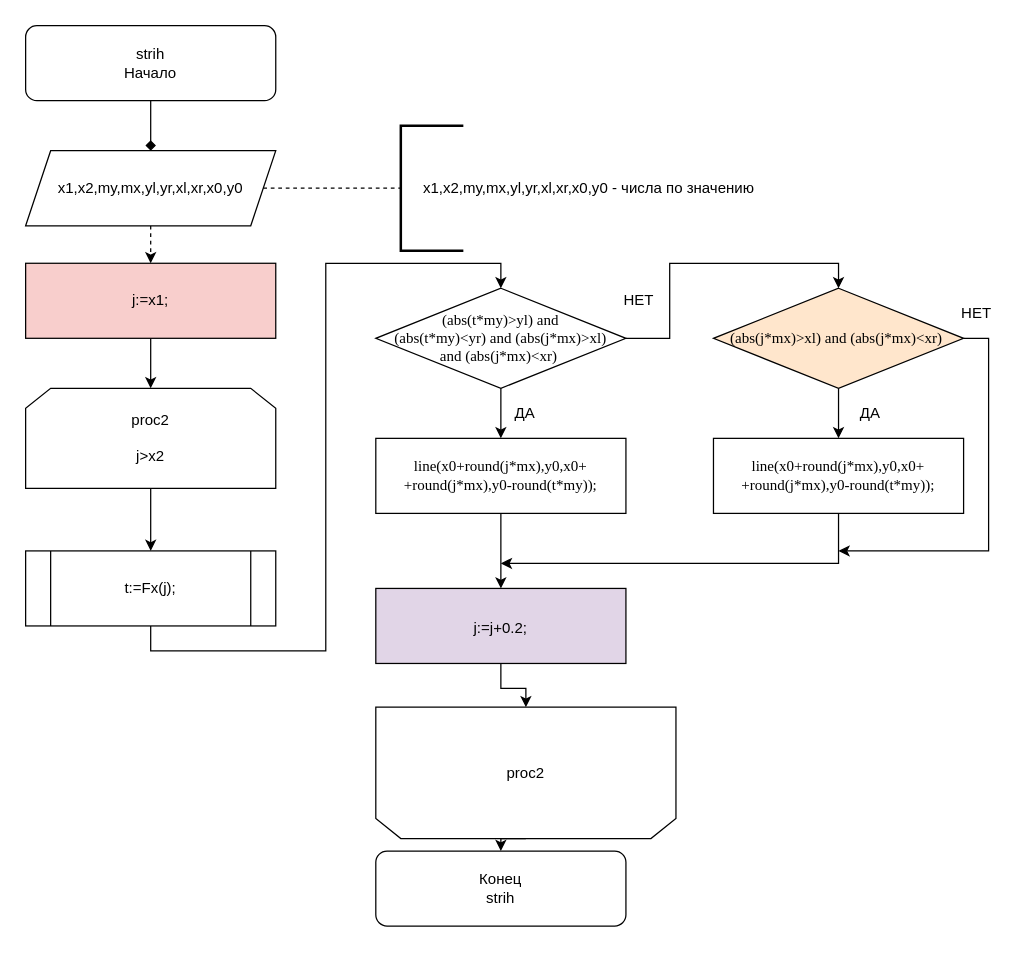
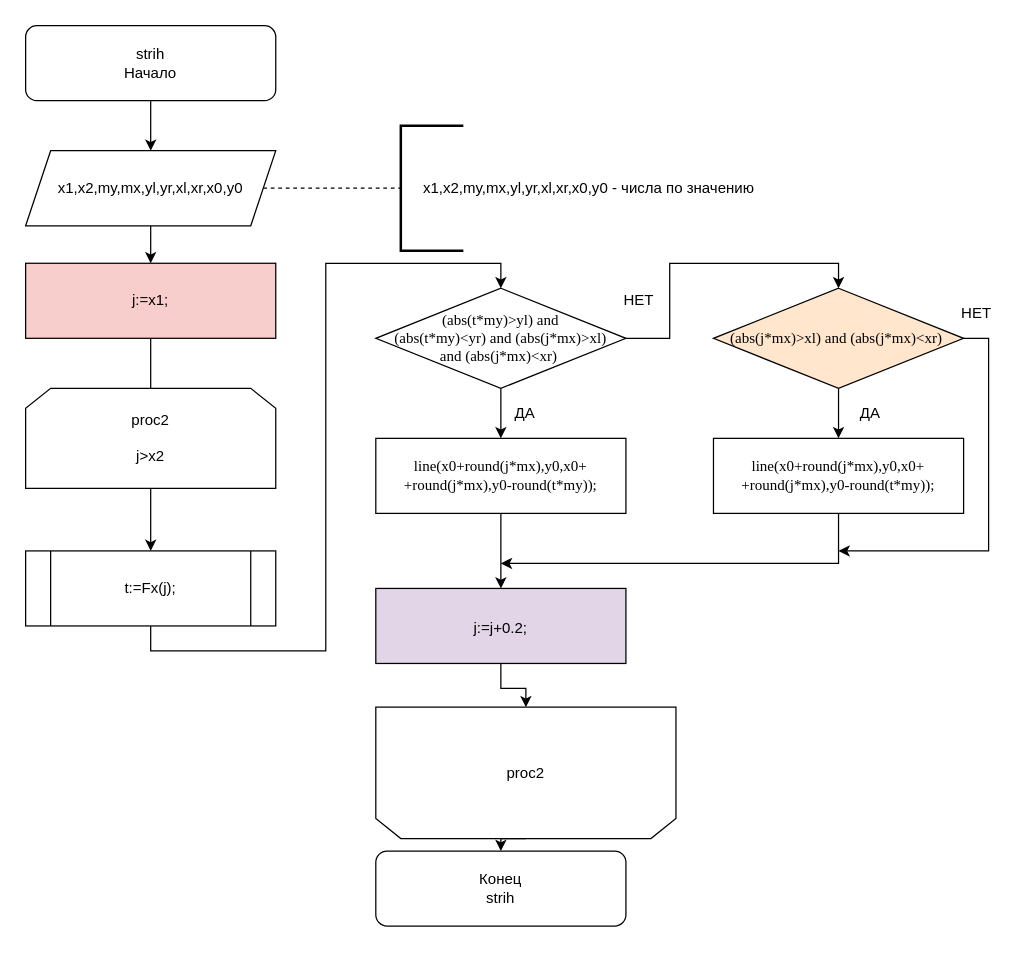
  <mxCell id="0" />
  <mxCell id="1" parent="0" />
  <mxCell id="2" style="edgeStyle=orthogonalEdgeStyle;rounded=0;orthogonalLoop=1;jettySize=auto;html=1;exitX=0.5;exitY=1;exitDx=0;exitDy=0;entryX=0.5;entryY=0;entryDx=0;entryDy=0;" parent="1" edge="1"><mxGeometry relative="1" as="geometry"><mxPoint x="220" y="410" as="sourcePoint" /></mxGeometry></mxCell>
- <mxCell id="3" style="edgeStyle=orthogonalEdgeStyle;rounded=0;orthogonalLoop=1;jettySize=auto;html=1;exitX=0.5;exitY=1;exitDx=0;exitDy=0;entryX=0.5;entryY=0;entryDx=0;entryDy=0;endArrow=diamond;" edge="1" parent="1" source="4" target="6"><mxGeometry relative="1" as="geometry" /></mxCell>
+ <mxCell id="3" style="edgeStyle=orthogonalEdgeStyle;rounded=0;orthogonalLoop=1;jettySize=auto;html=1;exitX=0.5;exitY=1;exitDx=0;exitDy=0;entryX=0.5;entryY=0;entryDx=0;entryDy=0;" edge="1" parent="1" source="4" target="6"><mxGeometry relative="1" as="geometry" /></mxCell>
  <mxCell id="4" value="strih&lt;br&gt;Начало" style="rounded=1;whiteSpace=wrap;html=1;" vertex="1" parent="1"><mxGeometry width="200" height="60" as="geometry" x="20" y="20" /></mxCell>
- <mxCell id="5" style="edgeStyle=orthogonalEdgeStyle;rounded=0;orthogonalLoop=1;jettySize=auto;html=1;exitX=0.5;exitY=1;exitDx=0;exitDy=0;entryX=0.5;entryY=0;entryDx=0;entryDy=0;dashed=1;" edge="1" parent="1" source="6" target="11"><mxGeometry relative="1" as="geometry" /></mxCell>
+ <mxCell id="5" style="edgeStyle=orthogonalEdgeStyle;rounded=0;orthogonalLoop=1;jettySize=auto;html=1;exitX=0.5;exitY=1;exitDx=0;exitDy=0;entryX=0.5;entryY=0;entryDx=0;entryDy=0;" edge="1" parent="1" source="6" target="11"><mxGeometry relative="1" as="geometry" /></mxCell>
  <mxCell id="6" value="x1,x2,my,mx,yl,yr,xl,xr,x0,y0" style="shape=parallelogram;perimeter=parallelogramPerimeter;whiteSpace=wrap;html=1;fixedSize=1;" vertex="1" parent="1"><mxGeometry y="120" width="200" height="60" as="geometry" x="20" /></mxCell>
  <mxCell id="7" value="" style="endArrow=none;dashed=1;html=1;exitX=1;exitY=0.5;exitDx=0;exitDy=0;" edge="1" parent="1" source="6"><mxGeometry width="50" height="50" relative="1" as="geometry"><mxPoint x="270" y="170" as="sourcePoint" /><mxPoint x="320" y="150" as="targetPoint" /></mxGeometry></mxCell>
  <mxCell id="8" value="" style="strokeWidth=2;html=1;shape=mxgraph.flowchart.annotation_1;align=left;pointerEvents=1;" vertex="1" parent="1"><mxGeometry x="320" y="100" width="50" height="100" as="geometry" /></mxCell>
  <mxCell id="9" value="&lt;span&gt;x1,x2,my,mx,yl,yr,xl,xr,x0,y0 - числа по значению&lt;/span&gt;" style="text;html=1;align=center;verticalAlign=middle;resizable=0;points=[];autosize=1;" vertex="1" parent="1"><mxGeometry x="330" y="140" width="280" height="20" as="geometry" /></mxCell>
- <mxCell id="10" style="edgeStyle=orthogonalEdgeStyle;rounded=0;orthogonalLoop=1;jettySize=auto;html=1;exitX=0.5;exitY=1;exitDx=0;exitDy=0;entryX=0.5;entryY=0;entryDx=0;entryDy=0;" edge="1" parent="1" source="11" target="13"><mxGeometry relative="1" as="geometry" /></mxCell>
+ <mxCell id="10" style="edgeStyle=orthogonalEdgeStyle;rounded=0;orthogonalLoop=1;jettySize=auto;html=1;exitX=0.5;exitY=1;exitDx=0;exitDy=0;entryX=0.5;entryY=0;entryDx=0;entryDy=0;endArrow=none;" edge="1" parent="1" source="11" target="13"><mxGeometry relative="1" as="geometry" /></mxCell>
  <mxCell id="11" value="j:=x1;" style="rounded=0;whiteSpace=wrap;html=1;fillColor=#f8cecc;" vertex="1" parent="1"><mxGeometry y="210" width="200" height="60" as="geometry" x="20" /></mxCell>
  <mxCell id="12" style="edgeStyle=orthogonalEdgeStyle;rounded=0;orthogonalLoop=1;jettySize=auto;html=1;exitX=0.5;exitY=1;exitDx=0;exitDy=0;entryX=0.5;entryY=0;entryDx=0;entryDy=0;" edge="1" parent="1" source="13" target="15"><mxGeometry relative="1" as="geometry" /></mxCell>
  <mxCell id="13" value="proc2&lt;br&gt;&lt;br&gt;j&amp;gt;x2" style="shape=loopLimit;whiteSpace=wrap;html=1;" vertex="1" parent="1"><mxGeometry y="310" width="200" height="80" as="geometry" x="20" /></mxCell>
  <mxCell id="14" style="edgeStyle=orthogonalEdgeStyle;rounded=0;orthogonalLoop=1;jettySize=auto;html=1;exitX=0.5;exitY=1;exitDx=0;exitDy=0;entryX=0.5;entryY=0;entryDx=0;entryDy=0;" edge="1" parent="1" source="15" target="18"><mxGeometry relative="1" as="geometry" /></mxCell>
  <mxCell id="15" value="t:=Fx(j);" style="shape=process;whiteSpace=wrap;html=1;backgroundOutline=1;" vertex="1" parent="1"><mxGeometry y="440" width="200" height="60" as="geometry" x="20" /></mxCell>
  <mxCell id="16" style="edgeStyle=orthogonalEdgeStyle;rounded=0;orthogonalLoop=1;jettySize=auto;html=1;exitX=0.5;exitY=1;exitDx=0;exitDy=0;" edge="1" parent="1" source="18" target="20"><mxGeometry relative="1" as="geometry" /></mxCell>
  <mxCell id="17" style="edgeStyle=orthogonalEdgeStyle;rounded=0;orthogonalLoop=1;jettySize=auto;html=1;exitX=1;exitY=0.5;exitDx=0;exitDy=0;entryX=0.5;entryY=0;entryDx=0;entryDy=0;" edge="1" parent="1" source="18" target="26"><mxGeometry relative="1" as="geometry" /></mxCell>
  <mxCell id="18" value="&lt;span lang=&quot;EN-US&quot; style=&quot;font-family: &amp;#34;times new roman&amp;#34; , serif&quot;&gt;&lt;font style=&quot;font-size: 12px&quot;&gt;(abs(t*my)&amp;gt;yl) and &lt;br&gt;(abs(t*my)&amp;lt;yr) and (abs(j*mx)&amp;gt;xl) &lt;br&gt;and (abs(j*mx)&amp;lt;xr)&amp;nbsp;&lt;/font&gt;&lt;/span&gt;" style="rhombus;whiteSpace=wrap;html=1;" vertex="1" parent="1"><mxGeometry x="300" y="230" width="200" height="80" as="geometry" /></mxCell>
  <mxCell id="19" style="edgeStyle=orthogonalEdgeStyle;rounded=0;orthogonalLoop=1;jettySize=auto;html=1;exitX=0.5;exitY=1;exitDx=0;exitDy=0;entryX=0.5;entryY=0;entryDx=0;entryDy=0;" edge="1" parent="1" source="20" target="23"><mxGeometry relative="1" as="geometry" /></mxCell>
  <mxCell id="20" value="&lt;span lang=&quot;EN-US&quot; style=&quot;font-family: &amp;#34;times new roman&amp;#34; , serif&quot;&gt;&lt;font style=&quot;font-size: 12px&quot;&gt;line(x0+round(j*mx),y0,x0+&lt;br&gt;+round(j*mx),y0-round(t*my));&lt;/font&gt;&lt;/span&gt;" style="rounded=0;whiteSpace=wrap;html=1;" vertex="1" parent="1"><mxGeometry x="300" y="350" width="200" height="60" as="geometry" /></mxCell>
  <mxCell id="21" value="ДА" style="text;html=1;align=center;verticalAlign=middle;resizable=0;points=[];autosize=1;" vertex="1" parent="1"><mxGeometry x="404" y="320" width="30" height="20" as="geometry" /></mxCell>
  <mxCell id="22" style="edgeStyle=orthogonalEdgeStyle;rounded=0;orthogonalLoop=1;jettySize=auto;html=1;exitX=0.5;exitY=1;exitDx=0;exitDy=0;entryX=0.5;entryY=1;entryDx=0;entryDy=0;" edge="1" parent="1" source="23" target="33"><mxGeometry relative="1" as="geometry" /></mxCell>
  <mxCell id="23" value="&lt;p class=&quot;MsoListParagraph&quot;&gt;&lt;span lang=&quot;EN-US&quot;&gt;&lt;font style=&quot;font-size: 12px&quot;&gt;j:=j+0.2;&lt;/font&gt;&lt;span style=&quot;font-size: 14pt&quot;&gt;&lt;/span&gt;&lt;/span&gt;&lt;/p&gt;" style="rounded=0;whiteSpace=wrap;html=1;fillColor=#e1d5e7;" vertex="1" parent="1"><mxGeometry x="300" y="470" width="200" height="60" as="geometry" /></mxCell>
  <mxCell id="24" style="edgeStyle=orthogonalEdgeStyle;rounded=0;orthogonalLoop=1;jettySize=auto;html=1;exitX=0.5;exitY=1;exitDx=0;exitDy=0;entryX=0.5;entryY=0;entryDx=0;entryDy=0;" edge="1" parent="1" source="26" target="29"><mxGeometry relative="1" as="geometry"><mxPoint x="670" y="330" as="targetPoint" /></mxGeometry></mxCell>
  <mxCell id="25" style="edgeStyle=orthogonalEdgeStyle;rounded=0;orthogonalLoop=1;jettySize=auto;html=1;exitX=1;exitY=0.5;exitDx=0;exitDy=0;" edge="1" parent="1" source="26"><mxGeometry relative="1" as="geometry"><mxPoint x="670" y="440" as="targetPoint" /><Array as="points"><mxPoint x="790" y="270" /><mxPoint x="790" y="440" /></Array></mxGeometry></mxCell>
  <mxCell id="26" value="&lt;span lang=&quot;EN-US&quot; style=&quot;font-family: &amp;#34;times new roman&amp;#34; , serif&quot;&gt;&lt;font style=&quot;font-size: 12px&quot;&gt;(abs(j*mx)&amp;gt;xl) and (abs(j*mx)&amp;lt;xr)&amp;nbsp;&lt;/font&gt;&lt;/span&gt;" style="rhombus;whiteSpace=wrap;html=1;fillColor=#ffe6cc;" vertex="1" parent="1"><mxGeometry x="570" y="230" width="200" height="80" as="geometry" /></mxCell>
  <mxCell id="27" value="НЕТ" style="text;html=1;align=center;verticalAlign=middle;resizable=0;points=[];autosize=1;" vertex="1" parent="1"><mxGeometry x="490" y="230" width="40" height="20" as="geometry" /></mxCell>
  <mxCell id="28" style="edgeStyle=orthogonalEdgeStyle;rounded=0;orthogonalLoop=1;jettySize=auto;html=1;exitX=0.5;exitY=1;exitDx=0;exitDy=0;" edge="1" parent="1" source="29"><mxGeometry relative="1" as="geometry"><mxPoint x="400" y="450" as="targetPoint" /><Array as="points"><mxPoint x="670" y="450" /></Array></mxGeometry></mxCell>
  <mxCell id="29" value="&lt;span lang=&quot;EN-US&quot; style=&quot;font-family: &amp;#34;times new roman&amp;#34; , serif&quot;&gt;&lt;font style=&quot;font-size: 12px&quot;&gt;line(x0+round(j*mx),y0,x0+&lt;br&gt;+round(j*mx),y0-round(t*my));&lt;/font&gt;&lt;/span&gt;" style="rounded=0;whiteSpace=wrap;html=1;" vertex="1" parent="1"><mxGeometry x="570" y="350" width="200" height="60" as="geometry" /></mxCell>
  <mxCell id="30" value="ДА" style="text;html=1;align=center;verticalAlign=middle;resizable=0;points=[];autosize=1;" vertex="1" parent="1"><mxGeometry x="680" y="320" width="30" height="20" as="geometry" /></mxCell>
  <mxCell id="31" value="НЕТ" style="text;html=1;align=center;verticalAlign=middle;resizable=0;points=[];autosize=1;" vertex="1" parent="1"><mxGeometry x="760" y="240" width="40" height="20" as="geometry" /></mxCell>
  <mxCell id="32" style="edgeStyle=orthogonalEdgeStyle;rounded=0;orthogonalLoop=1;jettySize=auto;html=1;exitX=0.5;exitY=0;exitDx=0;exitDy=0;entryX=0.5;entryY=0;entryDx=0;entryDy=0;" edge="1" parent="1" source="33" target="34"><mxGeometry relative="1" as="geometry" /></mxCell>
  <mxCell id="33" value="proc2" style="shape=loopLimit;whiteSpace=wrap;html=1;direction=west;" vertex="1" parent="1"><mxGeometry x="300" y="565" width="240" height="105" as="geometry" /></mxCell>
  <mxCell id="34" value="Конец&lt;br&gt;strih" style="rounded=1;whiteSpace=wrap;html=1;" vertex="1" parent="1"><mxGeometry x="300" y="680" width="200" height="60" as="geometry" /></mxCell>
